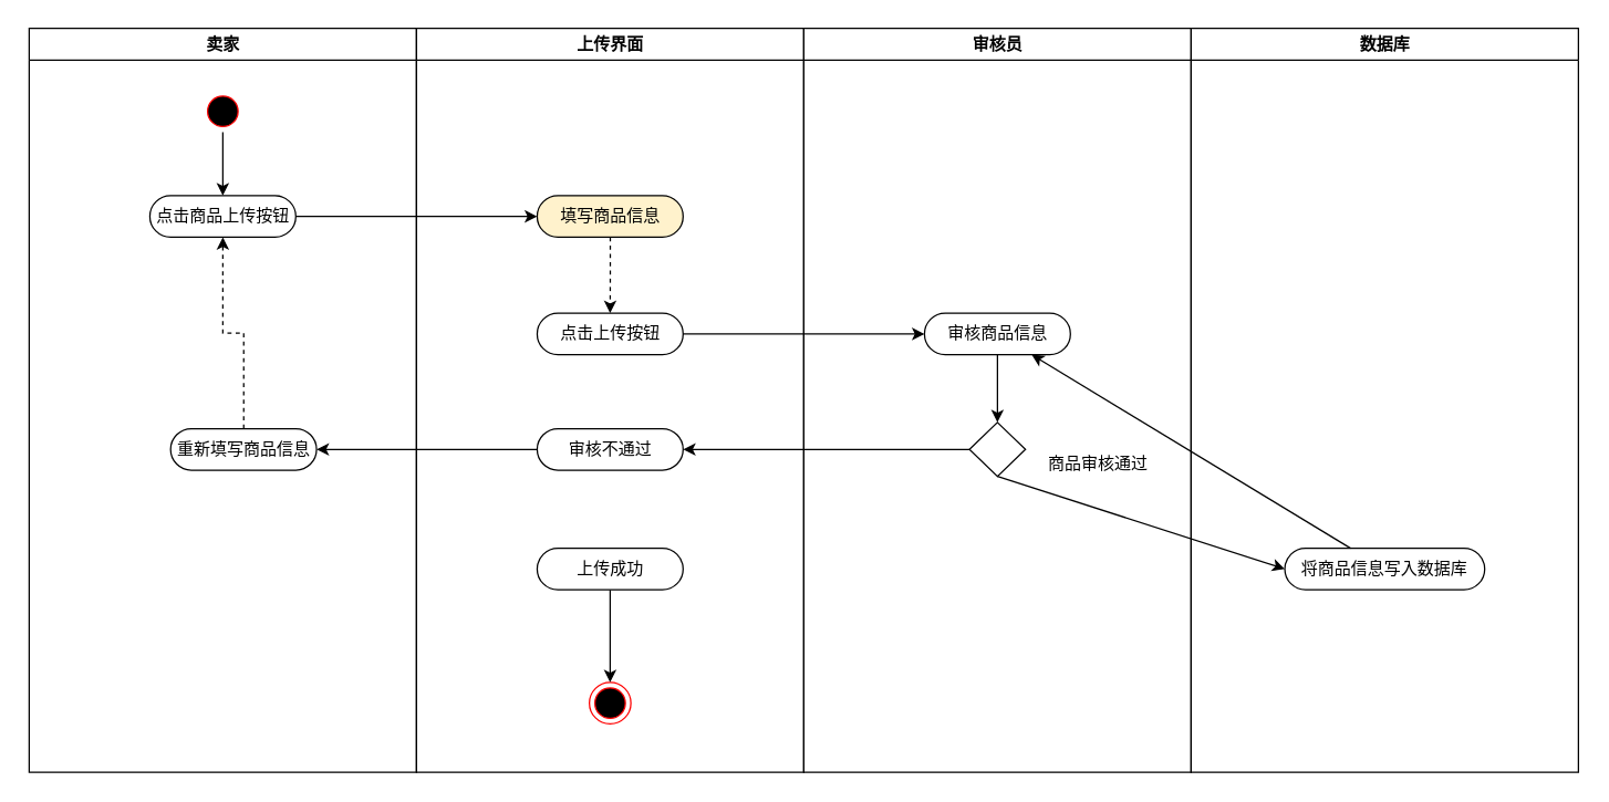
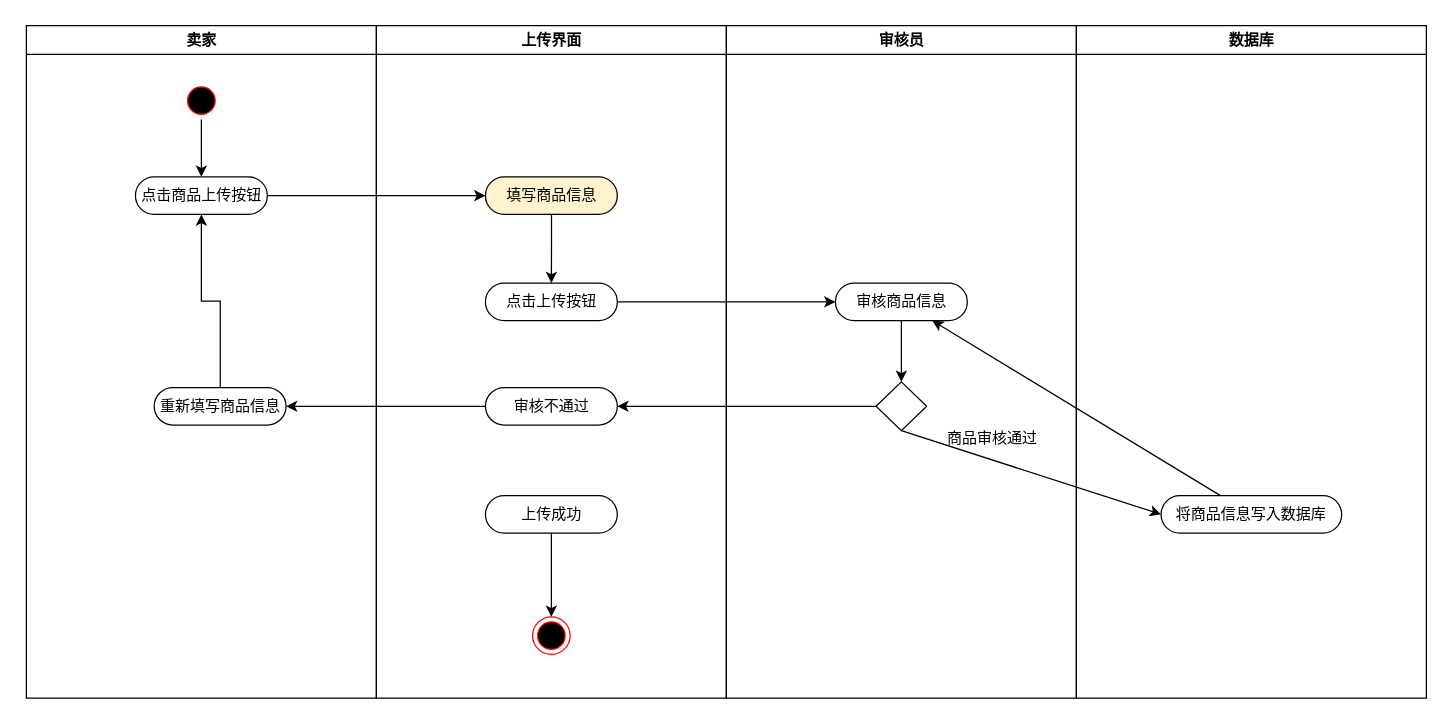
  <mxCell id="0" />
  <mxCell id="1" parent="0" />
  <mxCell id="2" value="卖家" style="swimlane;whiteSpace=wrap" parent="1" vertex="1"><mxGeometry x="20.5" y="20" width="280" height="538" as="geometry" /></mxCell>
  <mxCell id="3" style="edgeStyle=orthogonalEdgeStyle;rounded=0;orthogonalLoop=1;jettySize=auto;html=1;entryX=0.5;entryY=0;entryDx=0;entryDy=0;" edge="1" parent="2" source="4" target="5"><mxGeometry relative="1" as="geometry" /></mxCell>
  <mxCell id="4" value="" style="ellipse;shape=startState;fillColor=#000000;strokeColor=#ff0000;" parent="2" vertex="1"><mxGeometry x="125" y="45" width="30" height="30" as="geometry" /></mxCell>
  <mxCell id="5" value="点击商品上传按钮" style="rounded=1;whiteSpace=wrap;html=1;arcSize=50;" vertex="1" parent="2"><mxGeometry x="87.25" y="121" width="105.5" height="30" as="geometry" /></mxCell>
- <mxCell id="6" style="edgeStyle=orthogonalEdgeStyle;rounded=0;orthogonalLoop=1;jettySize=auto;html=1;entryX=0.5;entryY=1;entryDx=0;entryDy=0;dashed=1;" edge="1" parent="2" source="7" target="5"><mxGeometry relative="1" as="geometry" /></mxCell>
+ <mxCell id="6" style="edgeStyle=orthogonalEdgeStyle;rounded=0;orthogonalLoop=1;jettySize=auto;html=1;entryX=0.5;entryY=1;entryDx=0;entryDy=0;" edge="1" parent="2" source="7" target="5"><mxGeometry relative="1" as="geometry" /></mxCell>
  <mxCell id="7" value="重新填写商品信息" style="rounded=1;whiteSpace=wrap;html=1;arcSize=50;" vertex="1" parent="2"><mxGeometry x="102.25" y="289.5" width="105.5" height="30" as="geometry" /></mxCell>
  <mxCell id="8" value="上传界面" style="swimlane;whiteSpace=wrap" parent="1" vertex="1"><mxGeometry x="300.5" y="20" width="280" height="538" as="geometry" /></mxCell>
- <mxCell id="9" style="edgeStyle=orthogonalEdgeStyle;rounded=0;orthogonalLoop=1;jettySize=auto;html=1;entryX=0.5;entryY=0;entryDx=0;entryDy=0;dashed=1;" edge="1" parent="8" source="10" target="11"><mxGeometry relative="1" as="geometry" /></mxCell>
+ <mxCell id="9" style="edgeStyle=orthogonalEdgeStyle;rounded=0;orthogonalLoop=1;jettySize=auto;html=1;entryX=0.5;entryY=0;entryDx=0;entryDy=0;" edge="1" parent="8" source="10" target="11"><mxGeometry relative="1" as="geometry" /></mxCell>
  <mxCell id="10" value="填写商品信息" style="rounded=1;whiteSpace=wrap;html=1;arcSize=50;fillColor=#fff2cc;" vertex="1" parent="8"><mxGeometry x="87.25" y="121" width="105.5" height="30" as="geometry" /></mxCell>
  <mxCell id="11" value="点击上传按钮" style="rounded=1;whiteSpace=wrap;html=1;arcSize=50;" vertex="1" parent="8"><mxGeometry x="87.25" y="206" width="105.5" height="30" as="geometry" /></mxCell>
  <mxCell id="12" value="审核不通过" style="rounded=1;whiteSpace=wrap;html=1;arcSize=50;" vertex="1" parent="8"><mxGeometry x="87.25" y="289.5" width="105.5" height="30" as="geometry" /></mxCell>
  <mxCell id="13" value="" style="ellipse;html=1;shape=endState;fillColor=#000000;strokeColor=#ff0000;" vertex="1" parent="8"><mxGeometry x="125" y="473" width="30" height="30" as="geometry" /></mxCell>
  <mxCell id="14" style="edgeStyle=none;rounded=0;orthogonalLoop=1;jettySize=auto;html=1;entryX=0.5;entryY=0;entryDx=0;entryDy=0;" edge="1" parent="8" source="15" target="13"><mxGeometry relative="1" as="geometry" /></mxCell>
  <mxCell id="15" value="上传成功" style="rounded=1;whiteSpace=wrap;html=1;arcSize=50;" vertex="1" parent="8"><mxGeometry x="87.25" y="376" width="105.5" height="30" as="geometry" /></mxCell>
  <mxCell id="16" value="审核员" style="swimlane;whiteSpace=wrap" parent="1" vertex="1"><mxGeometry x="580.5" y="20" width="280" height="538" as="geometry" /></mxCell>
  <mxCell id="17" style="edgeStyle=orthogonalEdgeStyle;rounded=0;orthogonalLoop=1;jettySize=auto;html=1;" edge="1" parent="16" source="18" target="19"><mxGeometry relative="1" as="geometry" /></mxCell>
  <mxCell id="18" value="审核商品信息" style="rounded=1;whiteSpace=wrap;html=1;arcSize=50;" vertex="1" parent="16"><mxGeometry x="87.25" y="206" width="105.5" height="30" as="geometry" /></mxCell>
  <mxCell id="19" value="" style="rhombus;whiteSpace=wrap;html=1;" vertex="1" parent="16"><mxGeometry x="119.75" y="285" width="40.5" height="39" as="geometry" /></mxCell>
- <mxCell id="20" value="商品审核通过" style="text;html=1;align=center;verticalAlign=middle;resizable=0;points=[];autosize=1;strokeColor=none;fillColor=none;" vertex="1" parent="16"><mxGeometry x="171.5" y="306" width="82" height="18" as="geometry" /></mxCell>
+ <mxCell id="20" value="商品审核通过" style="text;html=1;align=center;verticalAlign=middle;resizable=0;points=[];autosize=1;strokeColor=none;fillColor=none;" vertex="1" parent="16"><mxGeometry x="171.5" y="321" width="82" height="18" as="geometry" /></mxCell>
  <mxCell id="21" value="数据库" style="swimlane;whiteSpace=wrap" vertex="1" parent="1"><mxGeometry x="860.5" y="20" width="280" height="538" as="geometry" /></mxCell>
  <mxCell id="22" value="将商品信息写入数据库" style="rounded=1;whiteSpace=wrap;html=1;arcSize=50;" vertex="1" parent="21"><mxGeometry x="67.75" y="376" width="144.5" height="30" as="geometry" /></mxCell>
  <mxCell id="23" style="edgeStyle=orthogonalEdgeStyle;rounded=0;orthogonalLoop=1;jettySize=auto;html=1;entryX=0;entryY=0.5;entryDx=0;entryDy=0;" edge="1" parent="1" source="5" target="10"><mxGeometry relative="1" as="geometry" /></mxCell>
  <mxCell id="24" style="edgeStyle=orthogonalEdgeStyle;rounded=0;orthogonalLoop=1;jettySize=auto;html=1;entryX=0;entryY=0.5;entryDx=0;entryDy=0;" edge="1" parent="1" source="11" target="18"><mxGeometry relative="1" as="geometry" /></mxCell>
  <mxCell id="25" style="edgeStyle=orthogonalEdgeStyle;rounded=0;orthogonalLoop=1;jettySize=auto;html=1;entryX=1;entryY=0.5;entryDx=0;entryDy=0;" edge="1" parent="1" source="19" target="12"><mxGeometry relative="1" as="geometry" /></mxCell>
  <mxCell id="26" style="rounded=0;orthogonalLoop=1;jettySize=auto;html=1;entryX=0;entryY=0.5;entryDx=0;entryDy=0;exitX=0.5;exitY=1;exitDx=0;exitDy=0;" edge="1" parent="1" source="19" target="22"><mxGeometry relative="1" as="geometry" /></mxCell>
  <mxCell id="27" style="edgeStyle=orthogonalEdgeStyle;rounded=0;orthogonalLoop=1;jettySize=auto;html=1;entryX=1;entryY=0.5;entryDx=0;entryDy=0;" edge="1" parent="1" source="12" target="7"><mxGeometry relative="1" as="geometry" /></mxCell>
  <mxCell id="28" style="edgeStyle=none;rounded=0;orthogonalLoop=1;jettySize=auto;html=1;" edge="1" parent="1" source="22" target="18"><mxGeometry relative="1" as="geometry" /></mxCell>
